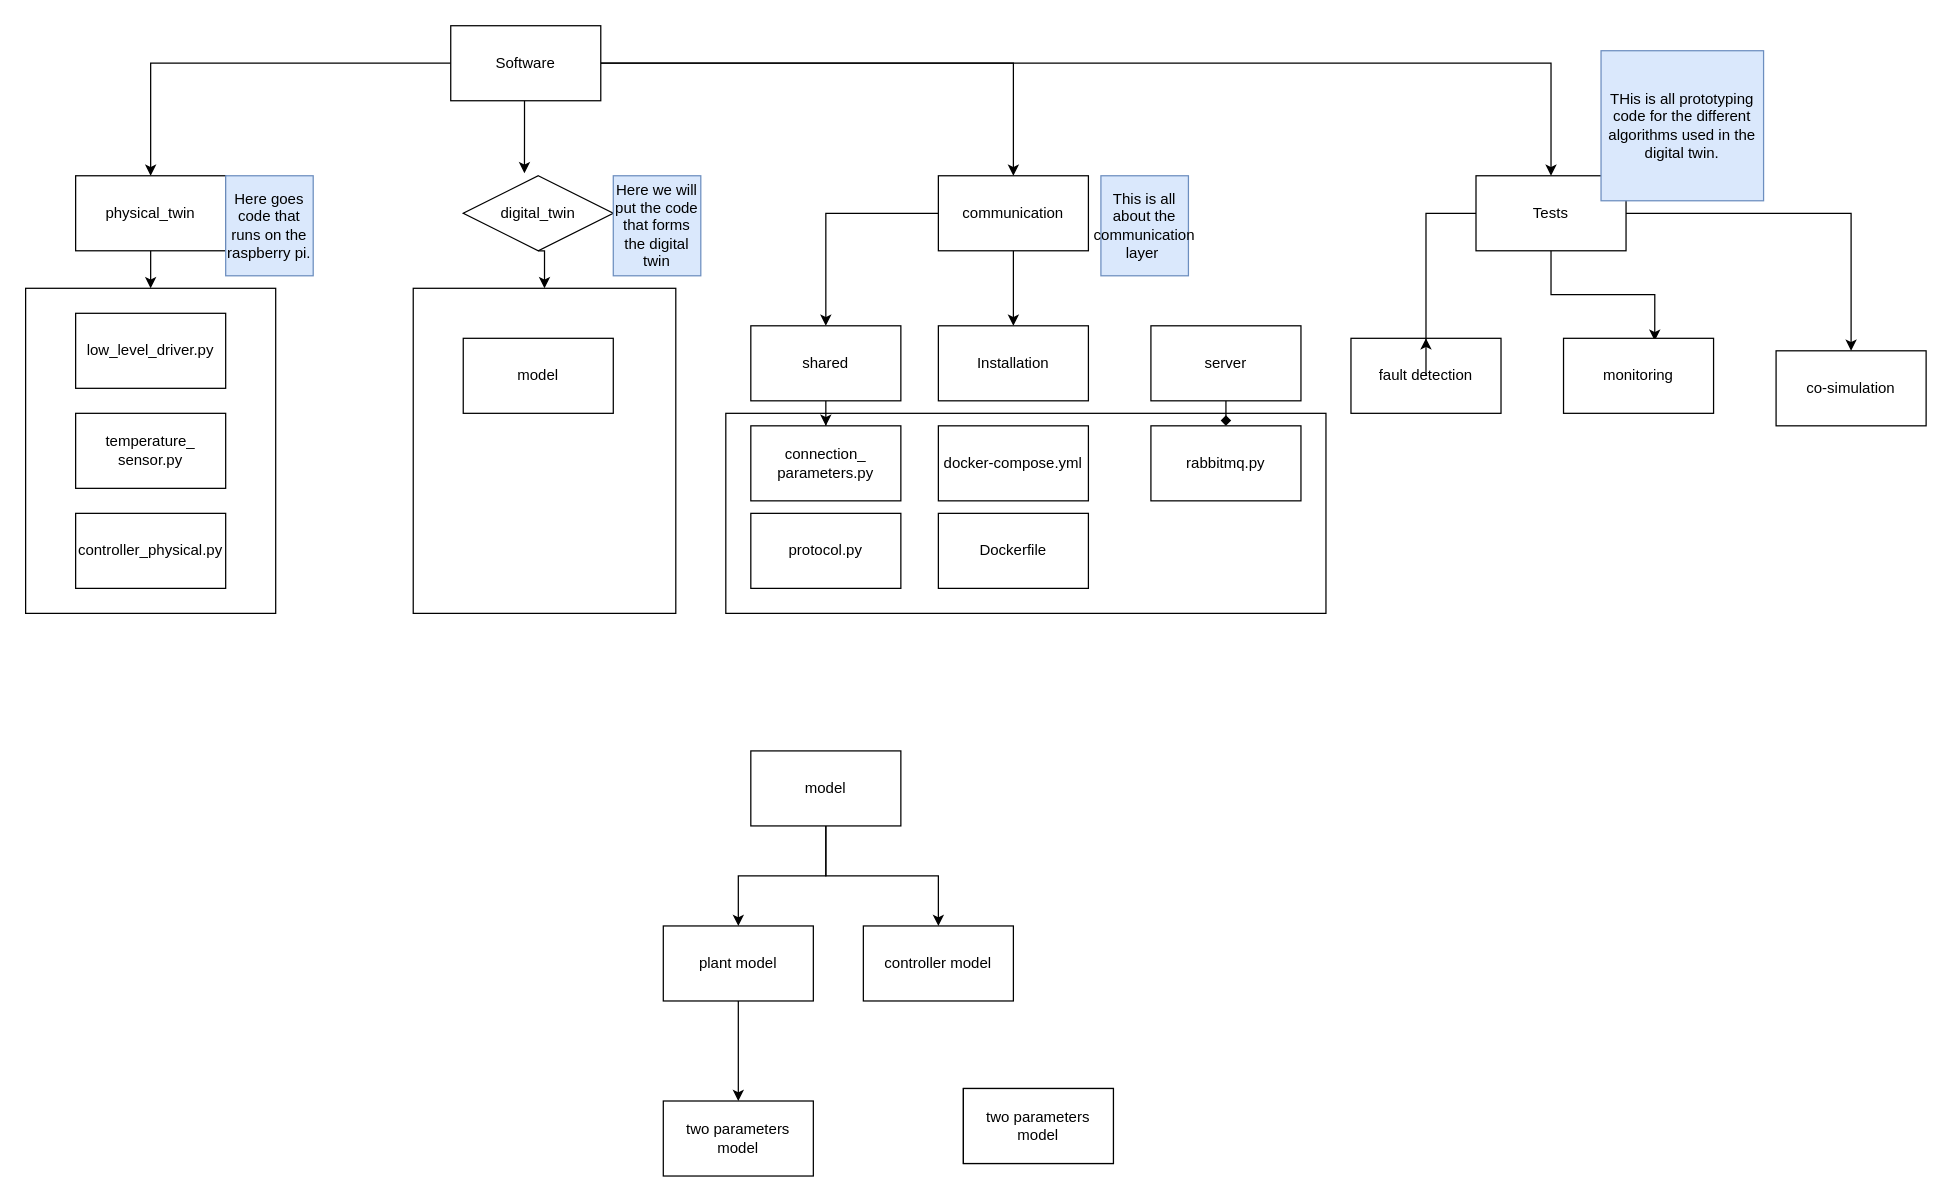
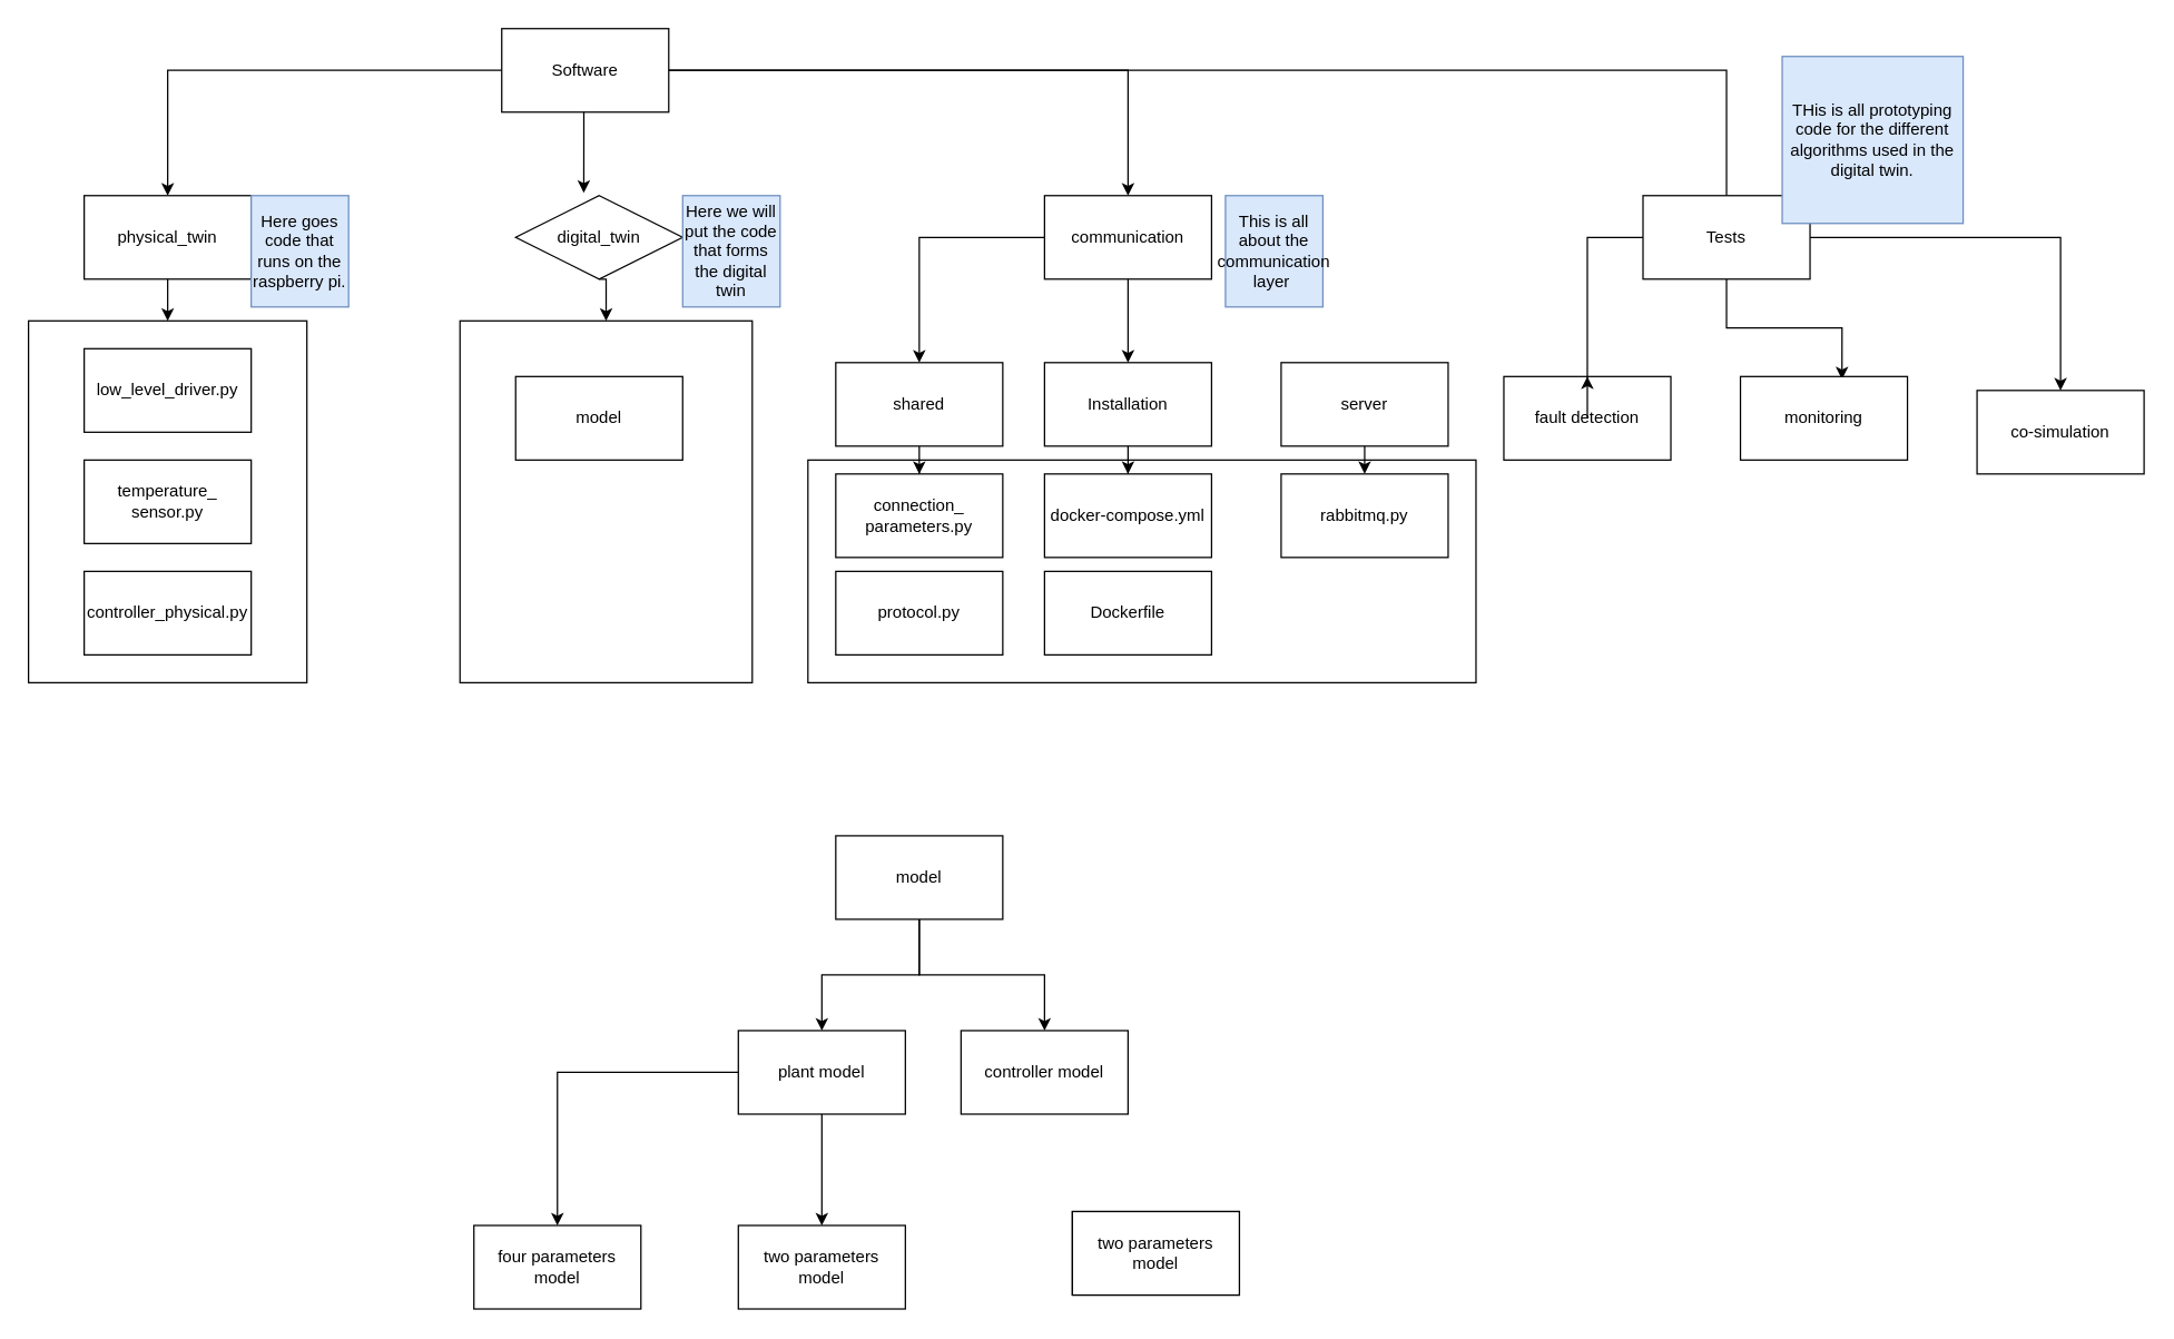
  <mxCell id="0" />
  <mxCell id="1" parent="0" />
  <mxCell id="2" value="" style="rounded=0;whiteSpace=wrap;html=1;" parent="1" vertex="1"><mxGeometry x="330" y="230" width="210" height="260" as="geometry" /></mxCell>
  <mxCell id="3" value="" style="rounded=0;whiteSpace=wrap;html=1;" parent="1" vertex="1"><mxGeometry x="20" y="230" width="200" height="260" as="geometry" /></mxCell>
  <mxCell id="4" value="" style="rounded=0;whiteSpace=wrap;html=1;" parent="1" vertex="1"><mxGeometry x="580" y="330" width="480" height="160" as="geometry" /></mxCell>
  <mxCell id="5" style="edgeStyle=orthogonalEdgeStyle;rounded=0;orthogonalLoop=1;jettySize=auto;html=1;entryX=0.408;entryY=-0.033;entryDx=0;entryDy=0;entryPerimeter=0;" parent="1" source="9" target="11" edge="1"><mxGeometry relative="1" as="geometry"><Array as="points"><mxPoint x="419" y="100" /><mxPoint x="419" y="100" /></Array></mxGeometry></mxCell>
  <mxCell id="6" style="edgeStyle=orthogonalEdgeStyle;rounded=0;orthogonalLoop=1;jettySize=auto;html=1;entryX=0.5;entryY=0;entryDx=0;entryDy=0;" parent="1" source="9" target="13" edge="1"><mxGeometry relative="1" as="geometry" /></mxCell>
  <mxCell id="7" style="edgeStyle=orthogonalEdgeStyle;rounded=0;orthogonalLoop=1;jettySize=auto;html=1;entryX=0.5;entryY=0;entryDx=0;entryDy=0;" parent="1" source="9" target="16" edge="1"><mxGeometry relative="1" as="geometry" /></mxCell>
- <mxCell id="8" style="edgeStyle=orthogonalEdgeStyle;rounded=0;orthogonalLoop=1;jettySize=auto;html=1;" edge="1" parent="1" source="9" target="38"><mxGeometry relative="1" as="geometry" /></mxCell>
+ <mxCell id="8" style="edgeStyle=orthogonalEdgeStyle;rounded=0;orthogonalLoop=1;jettySize=auto;html=1;endArrow=none;" edge="1" parent="1" source="9" target="38"><mxGeometry relative="1" as="geometry" /></mxCell>
  <mxCell id="9" value="Software" style="rounded=0;whiteSpace=wrap;html=1;" parent="1" vertex="1"><mxGeometry x="360" y="20" width="120" height="60" as="geometry" /></mxCell>
  <mxCell id="10" style="edgeStyle=orthogonalEdgeStyle;rounded=0;orthogonalLoop=1;jettySize=auto;html=1;exitX=0.5;exitY=1;exitDx=0;exitDy=0;entryX=0.5;entryY=0;entryDx=0;entryDy=0;" parent="1" source="11" target="2" edge="1"><mxGeometry relative="1" as="geometry" /></mxCell>
  <mxCell id="11" value="digital_twin" style="rhombus;whiteSpace=wrap;html=1;" parent="1" vertex="1"><mxGeometry x="370" y="140" width="120" height="60" as="geometry" /></mxCell>
  <mxCell id="12" style="edgeStyle=orthogonalEdgeStyle;rounded=0;orthogonalLoop=1;jettySize=auto;html=1;exitX=0.5;exitY=1;exitDx=0;exitDy=0;entryX=0.5;entryY=0;entryDx=0;entryDy=0;" parent="1" source="13" target="3" edge="1"><mxGeometry relative="1" as="geometry" /></mxCell>
  <mxCell id="13" value="physical_twin" style="rounded=0;whiteSpace=wrap;html=1;" parent="1" vertex="1"><mxGeometry x="60" y="140" width="120" height="60" as="geometry" /></mxCell>
  <mxCell id="14" style="edgeStyle=orthogonalEdgeStyle;rounded=0;orthogonalLoop=1;jettySize=auto;html=1;entryX=0.5;entryY=0;entryDx=0;entryDy=0;" parent="1" source="16" target="23" edge="1"><mxGeometry relative="1" as="geometry" /></mxCell>
  <mxCell id="15" style="edgeStyle=orthogonalEdgeStyle;rounded=0;orthogonalLoop=1;jettySize=auto;html=1;entryX=0.5;entryY=0;entryDx=0;entryDy=0;" parent="1" source="16" target="21" edge="1"><mxGeometry relative="1" as="geometry" /></mxCell>
  <mxCell id="16" value="communication" style="rounded=0;whiteSpace=wrap;html=1;" parent="1" vertex="1"><mxGeometry x="750" y="140" width="120" height="60" as="geometry" /></mxCell>
  <mxCell id="17" value="low_level_driver.py" style="rounded=0;whiteSpace=wrap;html=1;" parent="1" vertex="1"><mxGeometry x="60" y="250" width="120" height="60" as="geometry" /></mxCell>
  <mxCell id="18" value="temperature_&lt;br&gt;sensor.py" style="rounded=0;whiteSpace=wrap;html=1;" parent="1" vertex="1"><mxGeometry x="60" y="330" width="120" height="60" as="geometry" /></mxCell>
  <mxCell id="19" value="controller_physical.py" style="rounded=0;whiteSpace=wrap;html=1;" parent="1" vertex="1"><mxGeometry x="60" y="410" width="120" height="60" as="geometry" /></mxCell>
+ <mxCell id="20" style="edgeStyle=orthogonalEdgeStyle;rounded=0;orthogonalLoop=1;jettySize=auto;html=1;entryX=0.5;entryY=0;entryDx=0;entryDy=0;" parent="1" source="21" target="26" edge="1"><mxGeometry relative="1" as="geometry" /></mxCell>
  <mxCell id="21" value="Installation" style="rounded=0;whiteSpace=wrap;html=1;" parent="1" vertex="1"><mxGeometry x="750" y="260" width="120" height="60" as="geometry" /></mxCell>
  <mxCell id="22" style="edgeStyle=orthogonalEdgeStyle;rounded=0;orthogonalLoop=1;jettySize=auto;html=1;entryX=0.5;entryY=0;entryDx=0;entryDy=0;" parent="1" source="23" target="28" edge="1"><mxGeometry relative="1" as="geometry" /></mxCell>
  <mxCell id="23" value="shared" style="rounded=0;whiteSpace=wrap;html=1;" parent="1" vertex="1"><mxGeometry x="600" y="260" width="120" height="60" as="geometry" /></mxCell>
- <mxCell id="24" style="edgeStyle=orthogonalEdgeStyle;rounded=0;orthogonalLoop=1;jettySize=auto;html=1;exitX=0.5;exitY=1;exitDx=0;exitDy=0;entryX=0.5;entryY=0;entryDx=0;entryDy=0;endArrow=diamond;" parent="1" source="25" target="30" edge="1"><mxGeometry relative="1" as="geometry" /></mxCell>
+ <mxCell id="24" style="edgeStyle=orthogonalEdgeStyle;rounded=0;orthogonalLoop=1;jettySize=auto;html=1;exitX=0.5;exitY=1;exitDx=0;exitDy=0;entryX=0.5;entryY=0;entryDx=0;entryDy=0;" parent="1" source="25" target="30" edge="1"><mxGeometry relative="1" as="geometry" /></mxCell>
  <mxCell id="25" value="server" style="rounded=0;whiteSpace=wrap;html=1;" parent="1" vertex="1"><mxGeometry x="920" y="260" width="120" height="60" as="geometry" /></mxCell>
  <mxCell id="26" value="docker-compose.yml" style="rounded=0;whiteSpace=wrap;html=1;" parent="1" vertex="1"><mxGeometry x="750" y="340" width="120" height="60" as="geometry" /></mxCell>
  <mxCell id="27" value="Dockerfile" style="rounded=0;whiteSpace=wrap;html=1;" parent="1" vertex="1"><mxGeometry x="750" y="410" width="120" height="60" as="geometry" /></mxCell>
  <mxCell id="28" value="connection_&lt;br&gt;parameters.py" style="rounded=0;whiteSpace=wrap;html=1;" parent="1" vertex="1"><mxGeometry x="600" y="340" width="120" height="60" as="geometry" /></mxCell>
  <mxCell id="29" value="protocol.py" style="rounded=0;whiteSpace=wrap;html=1;" parent="1" vertex="1"><mxGeometry x="600" y="410" width="120" height="60" as="geometry" /></mxCell>
  <mxCell id="30" value="rabbitmq.py" style="rounded=0;whiteSpace=wrap;html=1;" parent="1" vertex="1"><mxGeometry x="920" y="340" width="120" height="60" as="geometry" /></mxCell>
  <mxCell id="31" value="" style="edgeStyle=orthogonalEdgeStyle;rounded=0;orthogonalLoop=1;jettySize=auto;html=1;" edge="1" parent="1" source="33" target="41"><mxGeometry relative="1" as="geometry" /></mxCell>
  <mxCell id="32" style="edgeStyle=orthogonalEdgeStyle;rounded=0;orthogonalLoop=1;jettySize=auto;html=1;entryX=0.5;entryY=0;entryDx=0;entryDy=0;" edge="1" parent="1" source="33" target="42"><mxGeometry relative="1" as="geometry" /></mxCell>
  <mxCell id="33" value="model" style="rounded=0;whiteSpace=wrap;html=1;" parent="1" vertex="1"><mxGeometry x="600" y="600" width="120" height="60" as="geometry" /></mxCell>
  <mxCell id="34" value="fault detection" style="rounded=0;whiteSpace=wrap;html=1;" parent="1" vertex="1"><mxGeometry x="1080" y="270" width="120" height="60" as="geometry" /></mxCell>
  <mxCell id="35" style="edgeStyle=orthogonalEdgeStyle;rounded=0;orthogonalLoop=1;jettySize=auto;html=1;" edge="1" parent="1" source="38" target="48"><mxGeometry relative="1" as="geometry" /></mxCell>
  <mxCell id="36" style="edgeStyle=orthogonalEdgeStyle;rounded=0;orthogonalLoop=1;jettySize=auto;html=1;entryX=0.608;entryY=0.033;entryDx=0;entryDy=0;entryPerimeter=0;" edge="1" parent="1" source="38" target="49"><mxGeometry relative="1" as="geometry" /></mxCell>
  <mxCell id="37" style="edgeStyle=orthogonalEdgeStyle;rounded=0;orthogonalLoop=1;jettySize=auto;html=1;entryX=0.5;entryY=0;entryDx=0;entryDy=0;" edge="1" parent="1" source="38" target="34"><mxGeometry relative="1" as="geometry"><Array as="points"><mxPoint x="1140" y="170" /><mxPoint x="1140" y="300" /></Array></mxGeometry></mxCell>
  <mxCell id="38" value="Tests" style="rounded=0;whiteSpace=wrap;html=1;" parent="1" vertex="1"><mxGeometry x="1180" y="140" width="120" height="60" as="geometry" /></mxCell>
  <mxCell id="39" value="" style="edgeStyle=orthogonalEdgeStyle;rounded=0;orthogonalLoop=1;jettySize=auto;html=1;" edge="1" parent="1" source="41" target="43"><mxGeometry relative="1" as="geometry" /></mxCell>
+ <mxCell id="40" style="edgeStyle=orthogonalEdgeStyle;rounded=0;orthogonalLoop=1;jettySize=auto;html=1;entryX=0.5;entryY=0;entryDx=0;entryDy=0;" edge="1" parent="1" source="41" target="44"><mxGeometry relative="1" as="geometry" /></mxCell>
  <mxCell id="41" value="plant model" style="rounded=0;whiteSpace=wrap;html=1;" vertex="1" parent="1"><mxGeometry x="530" y="740" width="120" height="60" as="geometry" /></mxCell>
  <mxCell id="42" value="controller model" style="rounded=0;whiteSpace=wrap;html=1;" vertex="1" parent="1"><mxGeometry x="690" y="740" width="120" height="60" as="geometry" /></mxCell>
  <mxCell id="43" value="two parameters model" style="rounded=0;whiteSpace=wrap;html=1;" vertex="1" parent="1"><mxGeometry x="530" y="880" width="120" height="60" as="geometry" /></mxCell>
+ <mxCell id="44" value="four parameters model" style="rounded=0;whiteSpace=wrap;html=1;" vertex="1" parent="1"><mxGeometry x="340" y="880" width="120" height="60" as="geometry" /></mxCell>
  <mxCell id="45" value="two parameters model" style="rounded=0;whiteSpace=wrap;html=1;" vertex="1" parent="1"><mxGeometry x="770" y="870" width="120" height="60" as="geometry" /></mxCell>
  <mxCell id="46" value="two parameters model" style="rounded=0;whiteSpace=wrap;html=1;" vertex="1" parent="1"><mxGeometry x="770" y="870" width="120" height="60" as="geometry" /></mxCell>
  <mxCell id="47" value="model" style="rounded=0;whiteSpace=wrap;html=1;" vertex="1" parent="1"><mxGeometry x="370" y="270" width="120" height="60" as="geometry" /></mxCell>
  <mxCell id="48" value="co-simulation" style="rounded=0;whiteSpace=wrap;html=1;" vertex="1" parent="1"><mxGeometry x="1420" y="280" width="120" height="60" as="geometry" /></mxCell>
  <mxCell id="49" value="monitoring" style="rounded=0;whiteSpace=wrap;html=1;" vertex="1" parent="1"><mxGeometry x="1250" y="270" width="120" height="60" as="geometry" /></mxCell>
  <mxCell id="50" value="Here goes code that runs on the raspberry pi." style="text;html=1;strokeColor=#6c8ebf;fillColor=#dae8fc;align=center;verticalAlign=middle;whiteSpace=wrap;rounded=0;" vertex="1" parent="1"><mxGeometry x="180" y="140" width="70" height="80" as="geometry" /></mxCell>
  <mxCell id="51" value="Here we will put the code that forms the digital twin" style="text;html=1;strokeColor=#6c8ebf;fillColor=#dae8fc;align=center;verticalAlign=middle;whiteSpace=wrap;rounded=0;" vertex="1" parent="1"><mxGeometry x="490" y="140" width="70" height="80" as="geometry" /></mxCell>
  <mxCell id="52" value="This is all about the communication layer&amp;nbsp;" style="text;html=1;strokeColor=#6c8ebf;fillColor=#dae8fc;align=center;verticalAlign=middle;whiteSpace=wrap;rounded=0;" vertex="1" parent="1"><mxGeometry x="880" y="140" width="70" height="80" as="geometry" /></mxCell>
  <mxCell id="53" value="THis is all prototyping code for the different algorithms used in the digital twin." style="text;html=1;strokeColor=#6c8ebf;fillColor=#dae8fc;align=center;verticalAlign=middle;whiteSpace=wrap;rounded=0;" vertex="1" parent="1"><mxGeometry x="1280" y="40" width="130" height="120" as="geometry" /></mxCell>
